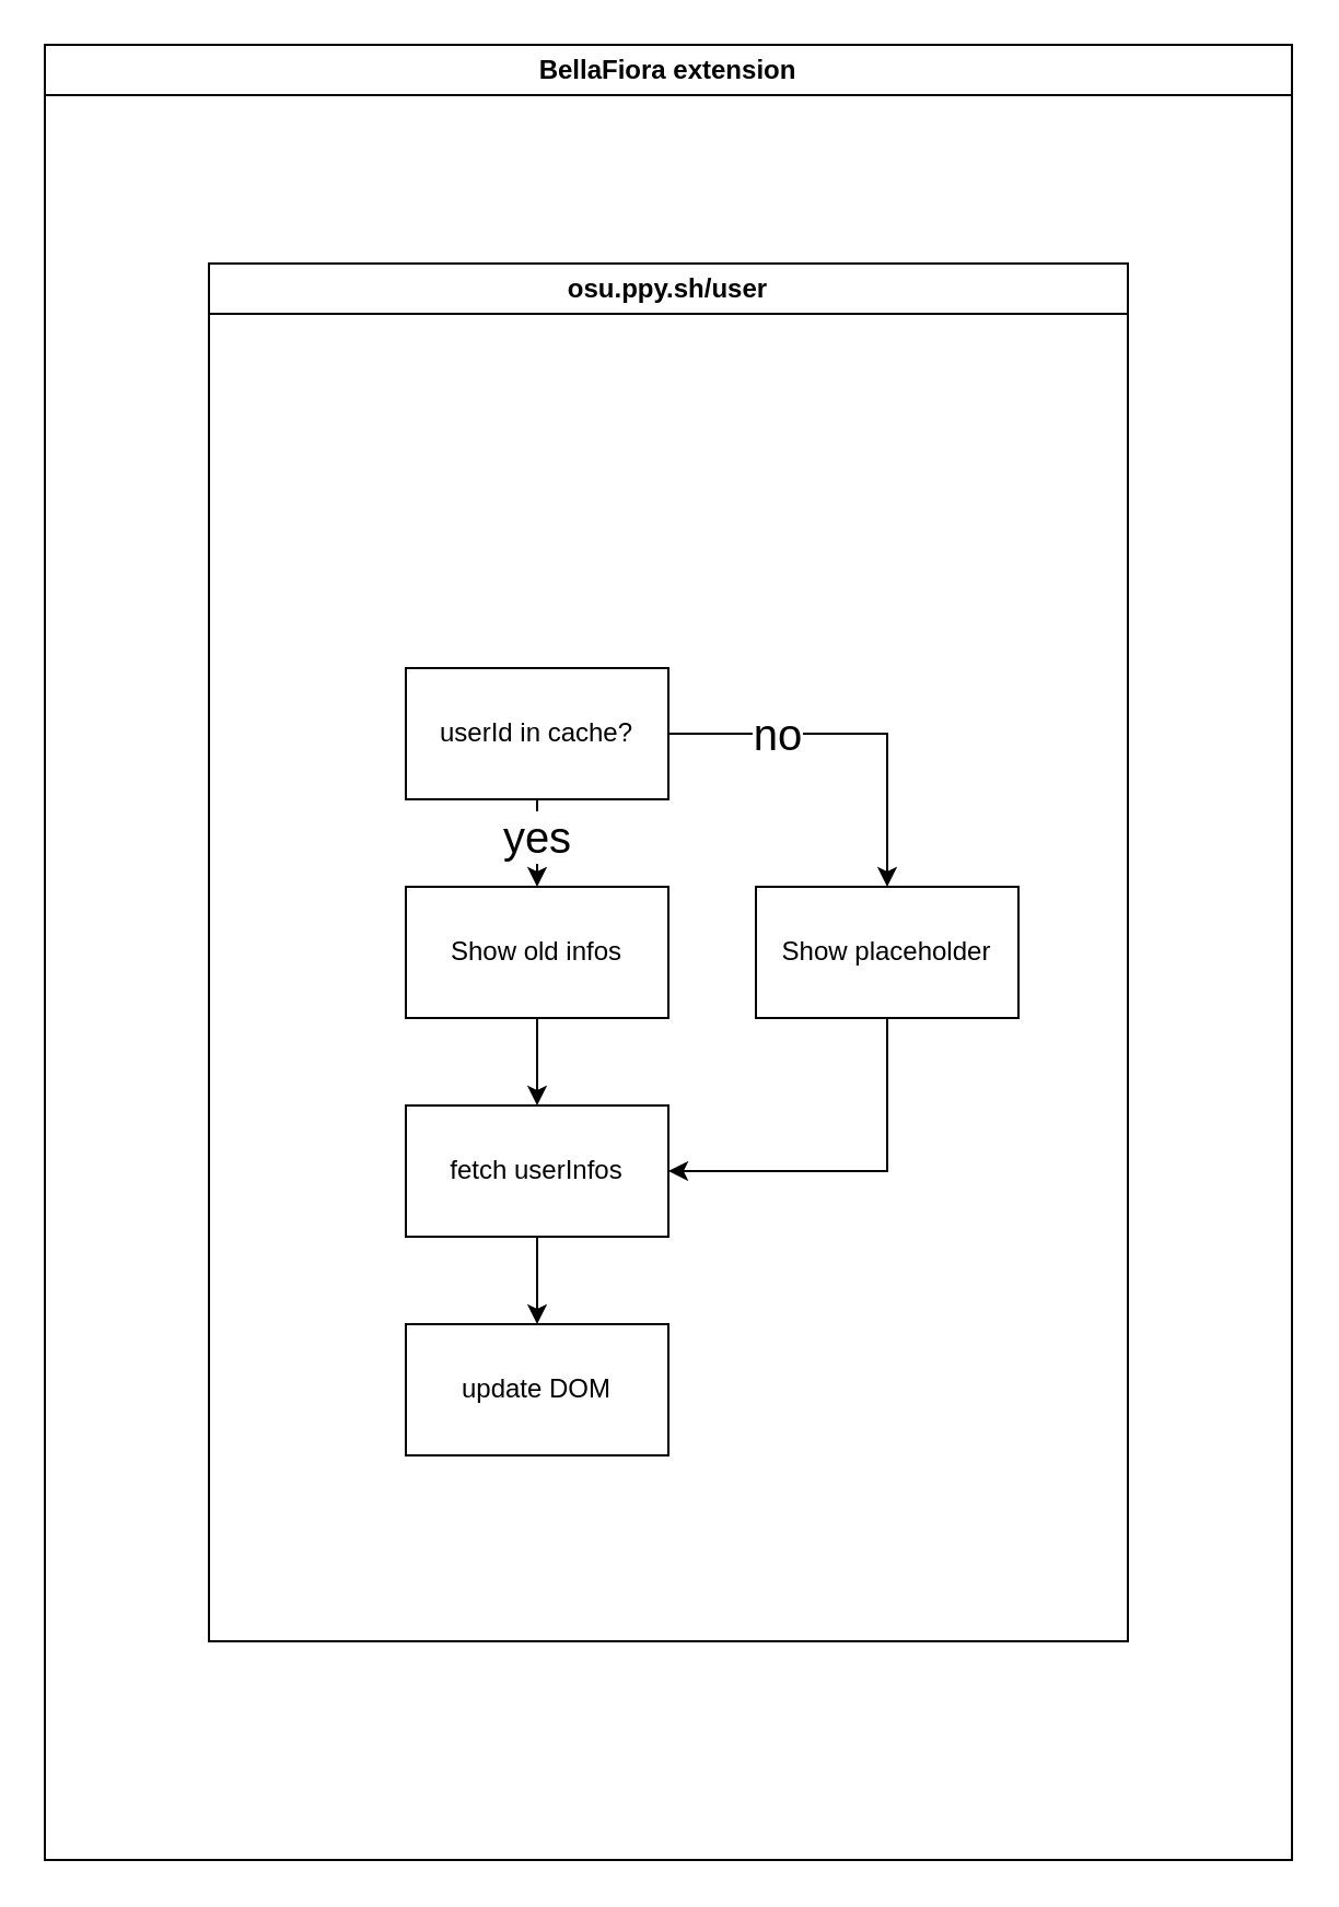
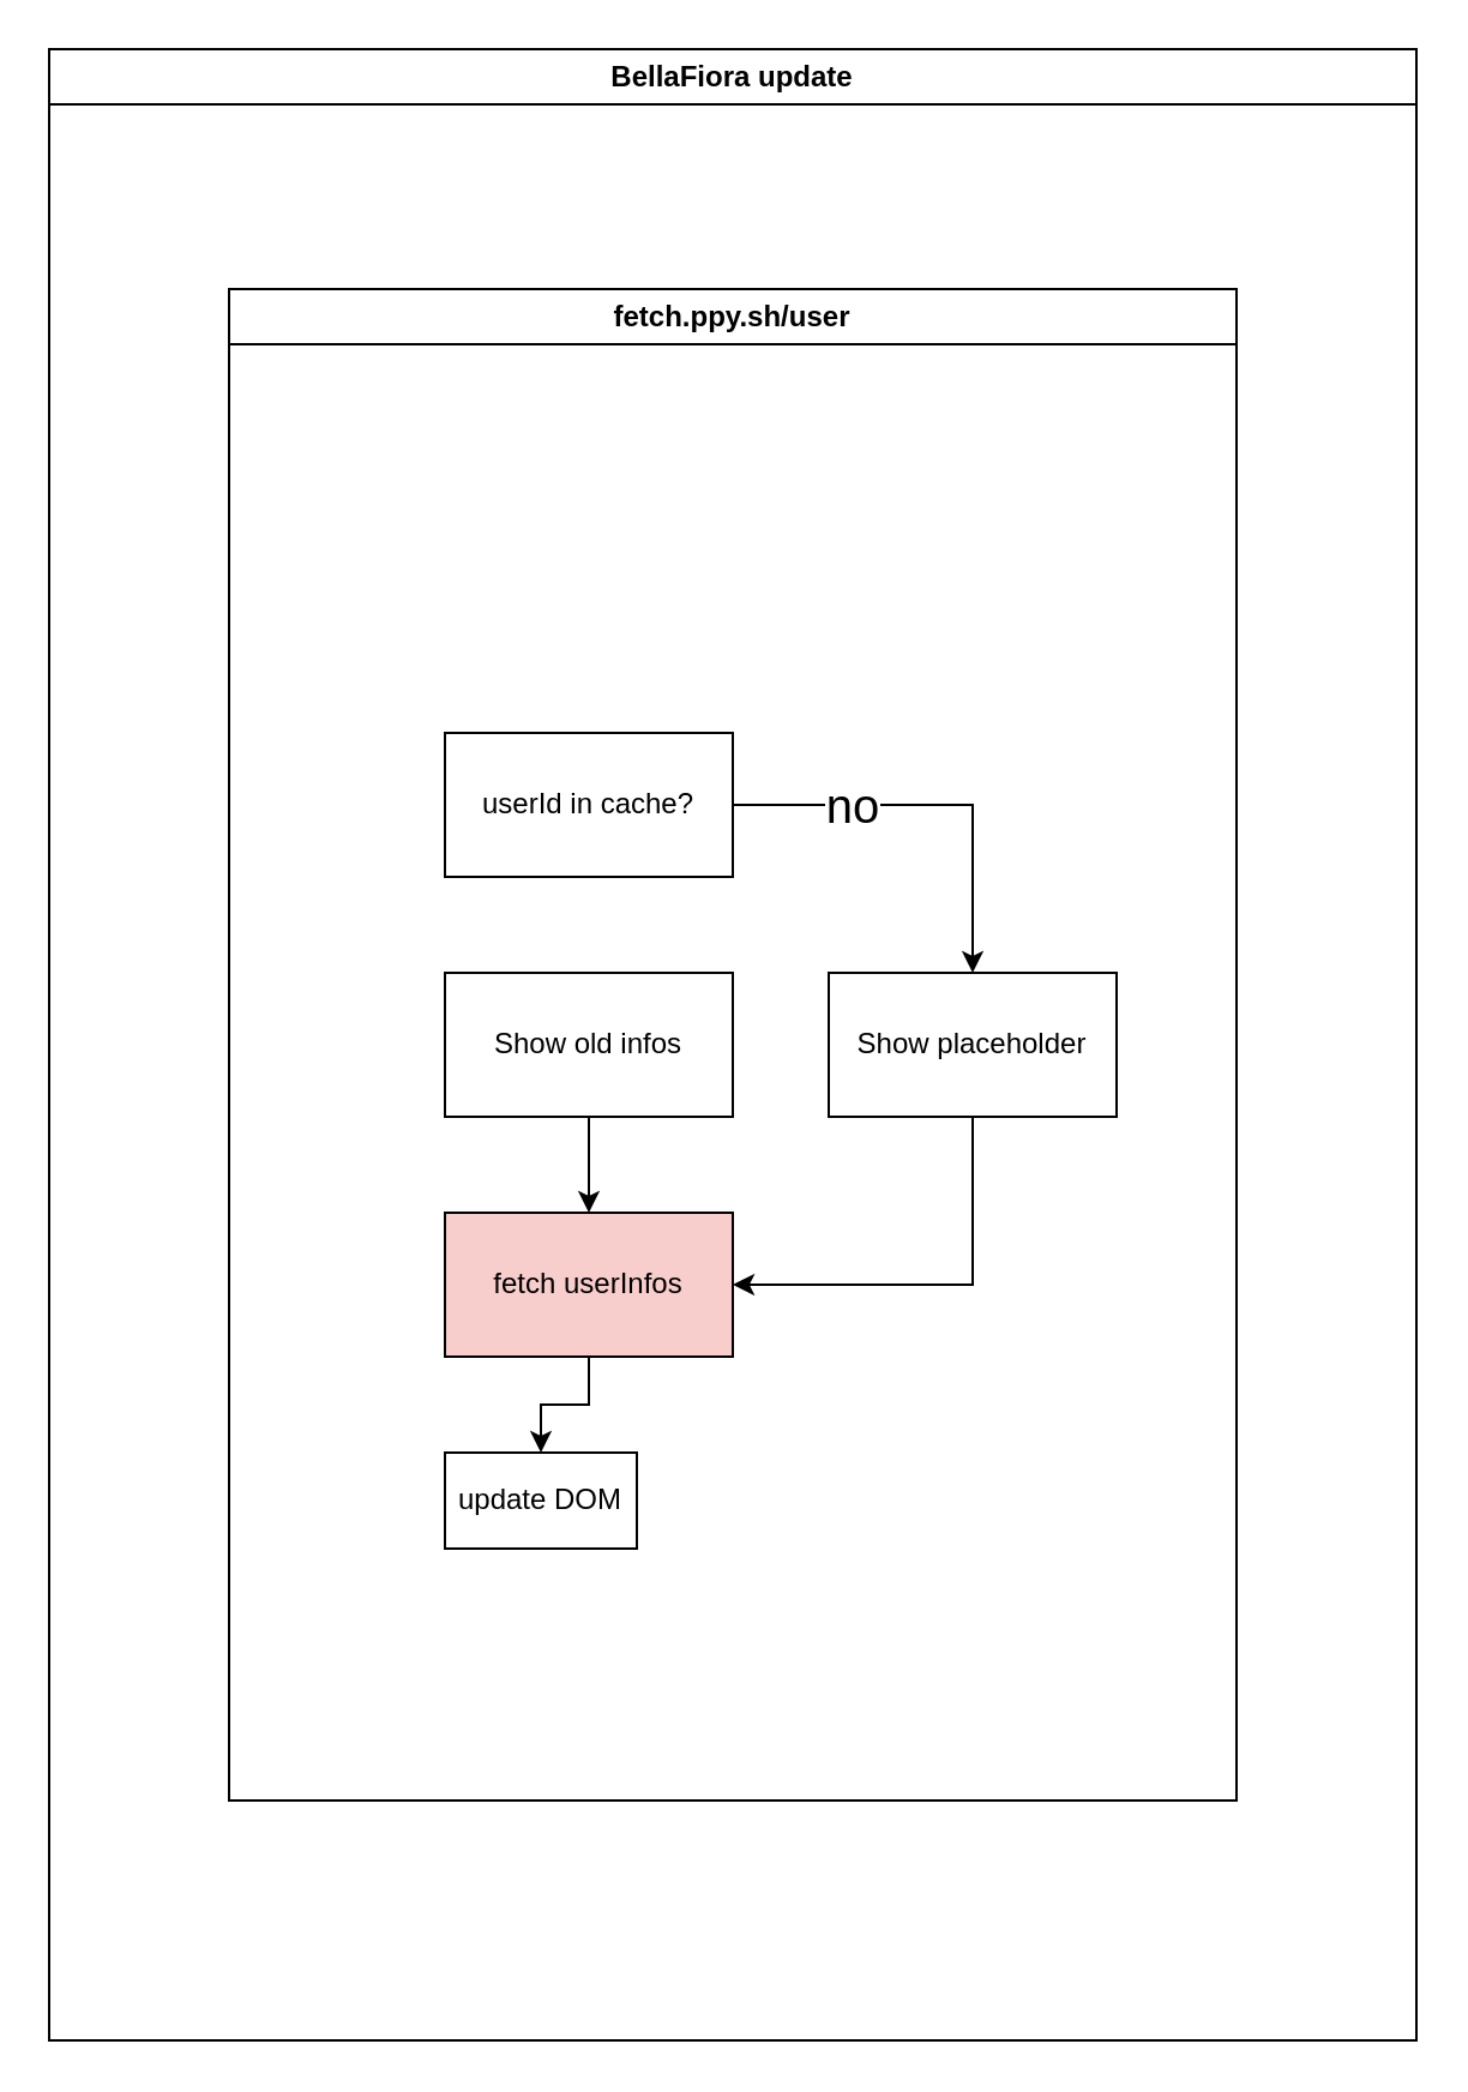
  <mxCell id="0" />
  <mxCell id="1" parent="0" />
- <mxCell id="2" value="BellaFiora extension" style="swimlane;whiteSpace=wrap;html=1;" vertex="1" parent="1"><mxGeometry x="20" y="20" width="570" height="830" as="geometry" /></mxCell>
- <mxCell id="3" value="osu.ppy.sh/user" style="swimlane;whiteSpace=wrap;html=1;" vertex="1" parent="2"><mxGeometry x="75" y="100" width="420" height="630" as="geometry" /></mxCell>
+ <mxCell id="2" value="BellaFiora update" style="swimlane;whiteSpace=wrap;html=1;" vertex="1" parent="1"><mxGeometry x="20" y="20" width="570" height="830" as="geometry" /></mxCell>
+ <mxCell id="3" value="fetch.ppy.sh/user" style="swimlane;whiteSpace=wrap;html=1;" vertex="1" parent="2"><mxGeometry x="75" y="100" width="420" height="630" as="geometry" /></mxCell>
  <mxCell id="4" value="userId in cache?" style="rounded=0;whiteSpace=wrap;html=1;" vertex="1" parent="3"><mxGeometry x="90" y="185" width="120" height="60" as="geometry" /></mxCell>
  <mxCell id="5" value="Show old infos" style="rounded=0;whiteSpace=wrap;html=1;" vertex="1" parent="3"><mxGeometry x="90" y="285" width="120" height="60" as="geometry" /></mxCell>
- <mxCell id="6" style="edgeStyle=orthogonalEdgeStyle;rounded=0;orthogonalLoop=1;jettySize=auto;html=1;exitX=0.5;exitY=1;exitDx=0;exitDy=0;entryX=0.5;entryY=0;entryDx=0;entryDy=0;" edge="1" parent="3" source="4" target="5"><mxGeometry relative="1" as="geometry" /></mxCell>
- <mxCell id="7" value="yes" style="edgeLabel;html=1;align=center;verticalAlign=middle;resizable=0;points=[];fontSize=20;" vertex="1" connectable="0" parent="6"><mxGeometry x="-0.192" y="-1" relative="1" as="geometry"><mxPoint as="offset" /></mxGeometry></mxCell>
- <mxCell id="8" value="fetch userInfos" style="rounded=0;whiteSpace=wrap;html=1;" vertex="1" parent="3"><mxGeometry x="90" y="385" width="120" height="60" as="geometry" /></mxCell>
+ <mxCell id="8" value="fetch userInfos" style="rounded=0;whiteSpace=wrap;html=1;fillColor=#f8cecc;" vertex="1" parent="3"><mxGeometry x="90" y="385" width="120" height="60" as="geometry" /></mxCell>
  <mxCell id="9" style="edgeStyle=orthogonalEdgeStyle;rounded=0;orthogonalLoop=1;jettySize=auto;html=1;exitX=0.5;exitY=1;exitDx=0;exitDy=0;entryX=0.5;entryY=0;entryDx=0;entryDy=0;" edge="1" parent="3" source="5" target="8"><mxGeometry relative="1" as="geometry" /></mxCell>
- <mxCell id="10" value="update DOM" style="rounded=0;whiteSpace=wrap;html=1;" vertex="1" parent="3"><mxGeometry x="90" y="485" width="120" height="60" as="geometry" /></mxCell>
+ <mxCell id="10" value="update DOM" style="rounded=0;whiteSpace=wrap;html=1;" vertex="1" parent="3"><mxGeometry x="90" y="485" width="80" height="40" as="geometry" /></mxCell>
  <mxCell id="11" style="edgeStyle=orthogonalEdgeStyle;rounded=0;orthogonalLoop=1;jettySize=auto;html=1;exitX=0.5;exitY=1;exitDx=0;exitDy=0;entryX=0.5;entryY=0;entryDx=0;entryDy=0;" edge="1" parent="3" source="8" target="10"><mxGeometry relative="1" as="geometry" /></mxCell>
  <mxCell id="12" value="Show placeholder" style="rounded=0;whiteSpace=wrap;html=1;" vertex="1" parent="3"><mxGeometry x="250" y="285" width="120" height="60" as="geometry" /></mxCell>
  <mxCell id="13" style="edgeStyle=orthogonalEdgeStyle;rounded=0;orthogonalLoop=1;jettySize=auto;html=1;exitX=1;exitY=0.5;exitDx=0;exitDy=0;entryX=0.5;entryY=0;entryDx=0;entryDy=0;" edge="1" parent="3" source="4" target="12"><mxGeometry relative="1" as="geometry" /></mxCell>
  <mxCell id="14" value="no" style="edgeLabel;html=1;align=center;verticalAlign=middle;resizable=0;points=[];fontSize=20;" vertex="1" connectable="0" parent="13"><mxGeometry x="-0.427" y="1" relative="1" as="geometry"><mxPoint as="offset" /></mxGeometry></mxCell>
  <mxCell id="15" style="edgeStyle=orthogonalEdgeStyle;rounded=0;orthogonalLoop=1;jettySize=auto;html=1;exitX=0.5;exitY=1;exitDx=0;exitDy=0;entryX=1;entryY=0.5;entryDx=0;entryDy=0;" edge="1" parent="3" source="12" target="8"><mxGeometry relative="1" as="geometry" /></mxCell>
